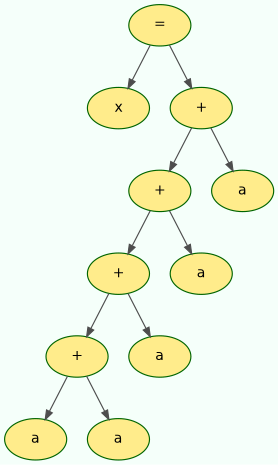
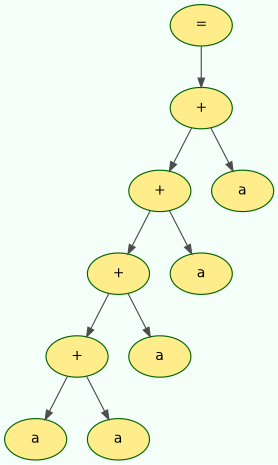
  digraph {
    bgcolor=mintcream
    node [color=darkgreen fillcolor=lightgoldenrod1 fontname=Helvetica fontsize=12 shape=ellipse style=filled]
    edge [arrowsize=0.8 color=gray30]
    n1 [label="="]
-   n2 [label=x]
    n3 [label="+"]
    n4 [label="+"]
    n5 [label=a]
    n6 [label="+"]
    n7 [label=a]
    n8 [label="+"]
    n9 [label=a]
    n10 [label=a]
    n11 [label=a]
-   n1 -> n2
    n1 -> n3
    n3 -> n4
    n3 -> n5
    n4 -> n6
    n4 -> n7
    n6 -> n8
    n6 -> n9
    n8 -> n10
    n8 -> n11
  }
